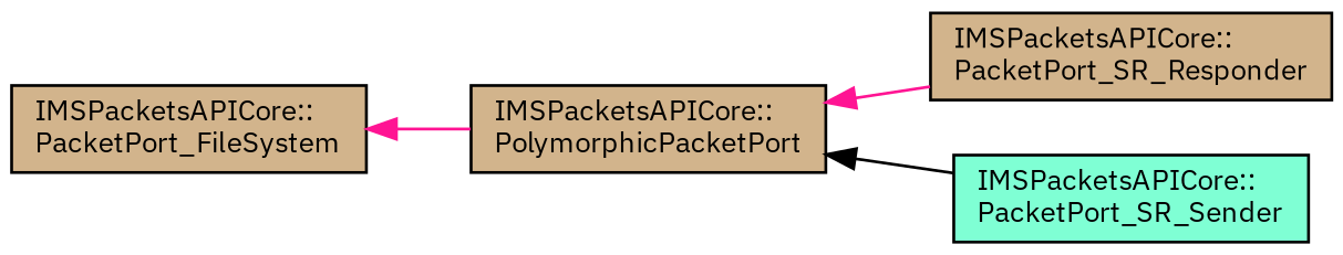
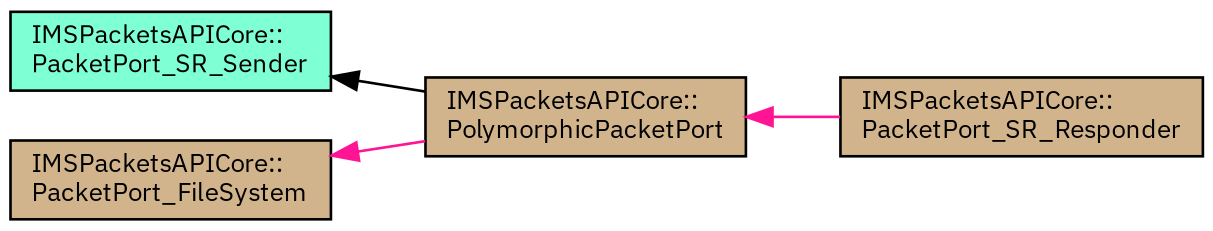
  digraph {
    fontname="IBM Plex Sans"
    rankdir=LR
    node [color=black fillcolor=tan fontname="IBM Plex Sans" fontsize=10 shape=record style=filled]
    edge [color=deeppink dir=back fontname="IBM Plex Sans" fontsize=10 labelfontname=Helvetica labelfontsize=10 style=solid]
    n1 [fontcolor=black height=0.2 label="IMSPacketsAPICore::\lPolymorphicPacketPort" width=0.4]
    n2 [height=0.2 label="IMSPacketsAPICore::\lPacketPort_SR_Responder" width=0.4]
    n3 [fillcolor=aquamarine height=0.2 label="IMSPacketsAPICore::\lPacketPort_SR_Sender" width=0.4]
    n4 [height=0.2 label="IMSPacketsAPICore::\lPacketPort_FileSystem" width=0.4]
    n1 -> n2
-   n1 -> n3 [color=black]
+   n3 -> n1 [color=black]
    n4 -> n1
  }
